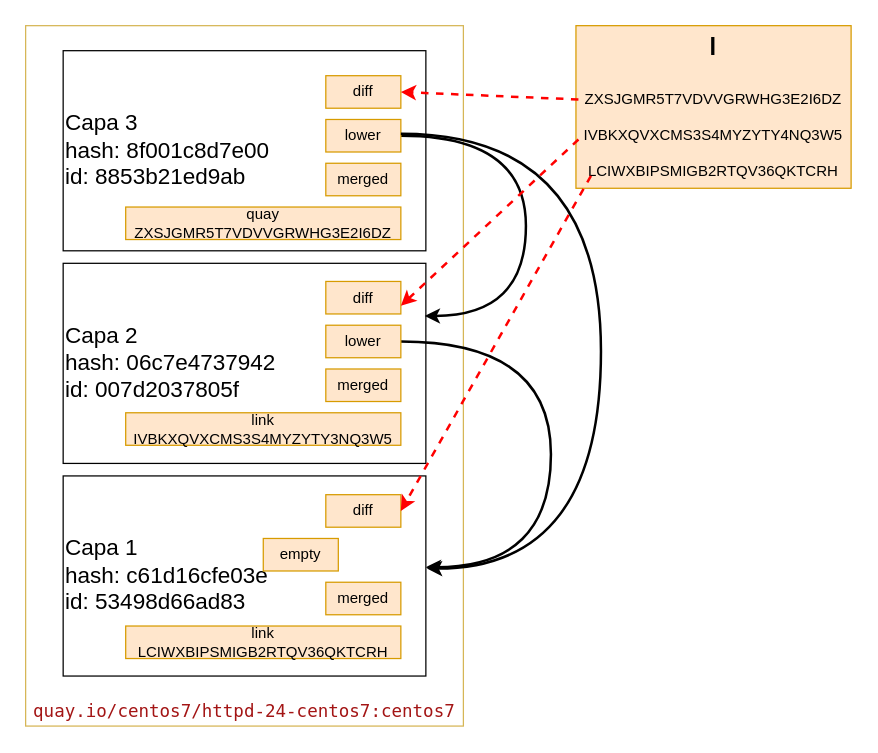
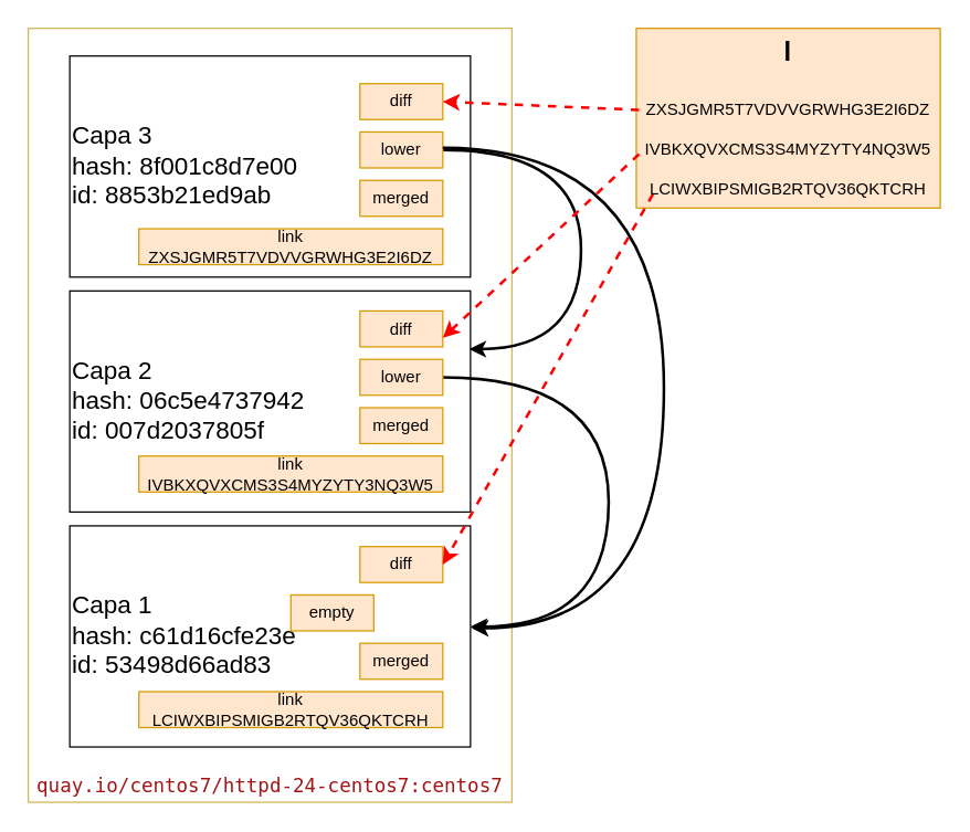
  <mxCell id="0" />
  <mxCell id="1" parent="0" />
  <mxCell id="2" value="&lt;div style=&quot;color: #000000;background-color: #ffffff;font-family: 'Droid Sans Mono', 'monospace', monospace;font-weight: normal;font-size: 14px;line-height: 19px;white-space: pre;&quot;&gt;&lt;div&gt;&lt;span style=&quot;color: #a31515;&quot;&gt;quay.io/centos7/httpd-24-centos7:centos7&lt;/span&gt;&lt;/div&gt;&lt;/div&gt;" style="rounded=0;whiteSpace=wrap;html=1;fillColor=#ffffff;strokeColor=#d6b656;verticalAlign=bottom;" parent="1" vertex="1"><mxGeometry x="20" y="20" width="350" height="560" as="geometry" /></mxCell>
- <mxCell id="3" value="&lt;div style=&quot;font-size: 18px;&quot;&gt;Capa 1&lt;/div&gt;&lt;div style=&quot;font-size: 18px;&quot;&gt;hash: c61d16cfe03e&lt;/div&gt;&lt;div style=&quot;font-size: 18px;&quot;&gt;id: 53498d66ad83&lt;/div&gt;" style="rounded=0;whiteSpace=wrap;html=1;align=left;fontSize=18;" parent="1" vertex="1"><mxGeometry x="50" y="380" width="290" height="160" as="geometry" /></mxCell>
- <mxCell id="4" value="&lt;div style=&quot;font-size: 18px;&quot;&gt;Capa 2&lt;br style=&quot;font-size: 18px;&quot;&gt;&lt;/div&gt;&lt;div style=&quot;font-size: 18px;&quot;&gt;hash: 06c7e4737942&lt;/div&gt;&lt;div style=&quot;font-size: 18px;&quot;&gt;id: 007d2037805f&lt;/div&gt;" style="rounded=0;whiteSpace=wrap;html=1;align=left;fontSize=18;" parent="1" vertex="1"><mxGeometry x="50" y="210" width="290" height="160" as="geometry" /></mxCell>
+ <mxCell id="3" value="&lt;div style=&quot;font-size: 18px;&quot;&gt;Capa 1&lt;/div&gt;&lt;div style=&quot;font-size: 18px;&quot;&gt;hash: c61d16cfe23e&lt;/div&gt;&lt;div style=&quot;font-size: 18px;&quot;&gt;id: 53498d66ad83&lt;/div&gt;" style="rounded=0;whiteSpace=wrap;html=1;align=left;fontSize=18;" parent="1" vertex="1"><mxGeometry x="50" y="380" width="290" height="160" as="geometry" /></mxCell>
+ <mxCell id="4" value="&lt;div style=&quot;font-size: 18px;&quot;&gt;Capa 2&lt;br style=&quot;font-size: 18px;&quot;&gt;&lt;/div&gt;&lt;div style=&quot;font-size: 18px;&quot;&gt;hash: 06c5e4737942&lt;/div&gt;&lt;div style=&quot;font-size: 18px;&quot;&gt;id: 007d2037805f&lt;/div&gt;" style="rounded=0;whiteSpace=wrap;html=1;align=left;fontSize=18;" parent="1" vertex="1"><mxGeometry x="50" y="210" width="290" height="160" as="geometry" /></mxCell>
  <mxCell id="5" value="&lt;div style=&quot;font-size: 18px;&quot;&gt;Capa 3&lt;br style=&quot;font-size: 18px;&quot;&gt;&lt;/div&gt;&lt;div style=&quot;font-size: 18px;&quot;&gt;hash: 8f001c8d7e00&lt;/div&gt;&lt;div style=&quot;font-size: 18px;&quot;&gt;id: 8853b21ed9ab&lt;/div&gt;" style="rounded=0;whiteSpace=wrap;html=1;align=left;fontSize=18;" parent="1" vertex="1"><mxGeometry x="50" y="40" width="290" height="160" as="geometry" /></mxCell>
  <mxCell id="6" value="diff" style="rounded=0;whiteSpace=wrap;html=1;fillColor=#ffe6cc;strokeColor=#d79b00;" vertex="1" parent="1"><mxGeometry x="260" y="395" width="60" height="26" as="geometry" /></mxCell>
  <mxCell id="7" value="empty" style="rounded=0;whiteSpace=wrap;html=1;fillColor=#ffe6cc;strokeColor=#d79b00;" vertex="1" parent="1"><mxGeometry x="210" y="430" width="60" height="26" as="geometry" /></mxCell>
  <mxCell id="8" value="merged" style="rounded=0;whiteSpace=wrap;html=1;fillColor=#ffe6cc;strokeColor=#d79b00;" vertex="1" parent="1"><mxGeometry x="260" y="465" width="60" height="26" as="geometry" /></mxCell>
  <mxCell id="9" value="&lt;div&gt;link&lt;/div&gt;&lt;div&gt;LCIWXBIPSMIGB2RTQV36QKTCRH&lt;/div&gt;" style="rounded=0;whiteSpace=wrap;html=1;fillColor=#ffe6cc;strokeColor=#d79b00;" vertex="1" parent="1"><mxGeometry x="100" y="500" width="220" height="26" as="geometry" /></mxCell>
  <mxCell id="10" value="diff" style="rounded=0;whiteSpace=wrap;html=1;fillColor=#ffe6cc;strokeColor=#d79b00;" vertex="1" parent="1"><mxGeometry x="260" y="224.5" width="60" height="26" as="geometry" /></mxCell>
  <mxCell id="11" value="" style="edgeStyle=orthogonalEdgeStyle;rounded=0;orthogonalLoop=1;jettySize=auto;html=1;entryX=1;entryY=0.456;entryDx=0;entryDy=0;entryPerimeter=0;strokeWidth=2;curved=1;" edge="1" parent="1" source="12" target="3"><mxGeometry relative="1" as="geometry"><mxPoint x="380" y="272.5" as="targetPoint" /><Array as="points"><mxPoint x="440" y="273" /><mxPoint x="440" y="453" /></Array></mxGeometry></mxCell>
  <mxCell id="12" value="lower" style="rounded=0;whiteSpace=wrap;html=1;fillColor=#ffe6cc;strokeColor=#d79b00;" vertex="1" parent="1"><mxGeometry x="260" y="259.5" width="60" height="26" as="geometry" /></mxCell>
  <mxCell id="13" value="merged" style="rounded=0;whiteSpace=wrap;html=1;fillColor=#ffe6cc;strokeColor=#d79b00;" vertex="1" parent="1"><mxGeometry x="260" y="294.5" width="60" height="26" as="geometry" /></mxCell>
  <mxCell id="14" value="&lt;div&gt;link&lt;/div&gt;&lt;div&gt;IVBKXQVXCMS3S4MYZYTY3NQ3W5&lt;/div&gt;" style="rounded=0;whiteSpace=wrap;html=1;fillColor=#ffe6cc;strokeColor=#d79b00;" vertex="1" parent="1"><mxGeometry x="100" y="329.5" width="220" height="26" as="geometry" /></mxCell>
  <mxCell id="15" value="diff" style="rounded=0;whiteSpace=wrap;html=1;fillColor=#ffe6cc;strokeColor=#d79b00;" vertex="1" parent="1"><mxGeometry x="260" y="60" width="60" height="26" as="geometry" /></mxCell>
  <mxCell id="16" value="" style="edgeStyle=orthogonalEdgeStyle;rounded=0;orthogonalLoop=1;jettySize=auto;html=1;entryX=0.997;entryY=0.388;entryDx=0;entryDy=0;entryPerimeter=0;strokeWidth=2;exitX=1;exitY=0.5;exitDx=0;exitDy=0;curved=1;endSize=6;" edge="1" parent="1" source="17"><mxGeometry relative="1" as="geometry"><mxPoint x="320" y="88" as="sourcePoint" /><mxPoint x="339.13" y="252.08" as="targetPoint" /><Array as="points"><mxPoint x="420" y="108" /><mxPoint x="420" y="252" /></Array></mxGeometry></mxCell>
  <mxCell id="17" value="lower" style="rounded=0;whiteSpace=wrap;html=1;fillColor=#ffe6cc;strokeColor=#d79b00;" vertex="1" parent="1"><mxGeometry x="260" y="95" width="60" height="26" as="geometry" /></mxCell>
  <mxCell id="18" value="merged" style="rounded=0;whiteSpace=wrap;html=1;fillColor=#ffe6cc;strokeColor=#d79b00;" vertex="1" parent="1"><mxGeometry x="260" y="130" width="60" height="26" as="geometry" /></mxCell>
- <mxCell id="19" value="&lt;div&gt;quay&lt;/div&gt;&lt;div&gt;ZXSJGMR5T7VDVVGRWHG3E2I6DZ&lt;/div&gt;" style="rounded=0;whiteSpace=wrap;html=1;fillColor=#ffe6cc;strokeColor=#d79b00;" vertex="1" parent="1"><mxGeometry x="100" y="165" width="220" height="26" as="geometry" /></mxCell>
+ <mxCell id="19" value="&lt;div&gt;link&lt;/div&gt;&lt;div&gt;ZXSJGMR5T7VDVVGRWHG3E2I6DZ&lt;/div&gt;" style="rounded=0;whiteSpace=wrap;html=1;fillColor=#ffe6cc;strokeColor=#d79b00;" vertex="1" parent="1"><mxGeometry x="100" y="165" width="220" height="26" as="geometry" /></mxCell>
  <mxCell id="20" value="&lt;div&gt;&lt;b&gt;&lt;font style=&quot;font-size: 19px;&quot;&gt;l&lt;/font&gt;&lt;/b&gt;&lt;/div&gt;&lt;div&gt;&lt;b&gt;&lt;font style=&quot;font-size: 19px;&quot;&gt;&lt;br&gt;&lt;/font&gt;&lt;/b&gt;&lt;/div&gt;&lt;div&gt;ZXSJGMR5T7VDVVGRWHG3E2I6DZ&lt;/div&gt;&lt;div&gt;&lt;br&gt;&lt;/div&gt;&lt;div&gt;IVBKXQVXCMS3S4MYZYTY4NQ3W5&lt;/div&gt;&lt;div&gt;&lt;br&gt;&lt;/div&gt;&lt;div&gt;LCIWXBIPSMIGB2RTQV36QKTCRH&lt;/div&gt;" style="rounded=0;whiteSpace=wrap;html=1;fillColor=#ffe6cc;strokeColor=#d79b00;" vertex="1" parent="1"><mxGeometry x="460" y="20" width="220" height="130" as="geometry" /></mxCell>
  <mxCell id="21" value="" style="edgeStyle=none;orthogonalLoop=1;jettySize=auto;html=1;rounded=0;entryX=1;entryY=0.5;entryDx=0;entryDy=0;exitX=0.009;exitY=0.454;exitDx=0;exitDy=0;exitPerimeter=0;strokeWidth=2;strokeColor=#FF0000;dashed=1;" edge="1" parent="1" source="20" target="15"><mxGeometry width="80" relative="1" as="geometry"><mxPoint x="410" y="20" as="sourcePoint" /><mxPoint x="490" y="20" as="targetPoint" /><Array as="points" /></mxGeometry></mxCell>
  <mxCell id="22" value="" style="edgeStyle=none;orthogonalLoop=1;jettySize=auto;html=1;rounded=0;entryX=1;entryY=0.75;entryDx=0;entryDy=0;exitX=0.009;exitY=0.454;exitDx=0;exitDy=0;exitPerimeter=0;strokeWidth=2;strokeColor=#FF0000;dashed=1;" edge="1" parent="1" target="10"><mxGeometry width="80" relative="1" as="geometry"><mxPoint x="462" y="111" as="sourcePoint" /><mxPoint x="320" y="105" as="targetPoint" /><Array as="points" /></mxGeometry></mxCell>
  <mxCell id="23" value="" style="edgeStyle=none;orthogonalLoop=1;jettySize=auto;html=1;rounded=0;entryX=1;entryY=0.5;entryDx=0;entryDy=0;exitX=0.009;exitY=0.454;exitDx=0;exitDy=0;exitPerimeter=0;strokeWidth=2;strokeColor=#FF0000;dashed=1;" edge="1" parent="1" target="6"><mxGeometry width="80" relative="1" as="geometry"><mxPoint x="472" y="140" as="sourcePoint" /><mxPoint x="330" y="273" as="targetPoint" /><Array as="points" /></mxGeometry></mxCell>
  <mxCell id="24" value="" style="edgeStyle=orthogonalEdgeStyle;rounded=0;orthogonalLoop=1;jettySize=auto;html=1;entryX=1.003;entryY=0.463;entryDx=0;entryDy=0;entryPerimeter=0;strokeWidth=2;exitX=1;exitY=0.5;exitDx=0;exitDy=0;curved=1;endSize=6;" edge="1" parent="1" target="3"><mxGeometry relative="1" as="geometry"><mxPoint x="320" y="106.4" as="sourcePoint" /><mxPoint x="339.13" y="250.48" as="targetPoint" /><Array as="points"><mxPoint x="480" y="106" /><mxPoint x="480" y="454" /></Array></mxGeometry></mxCell>
